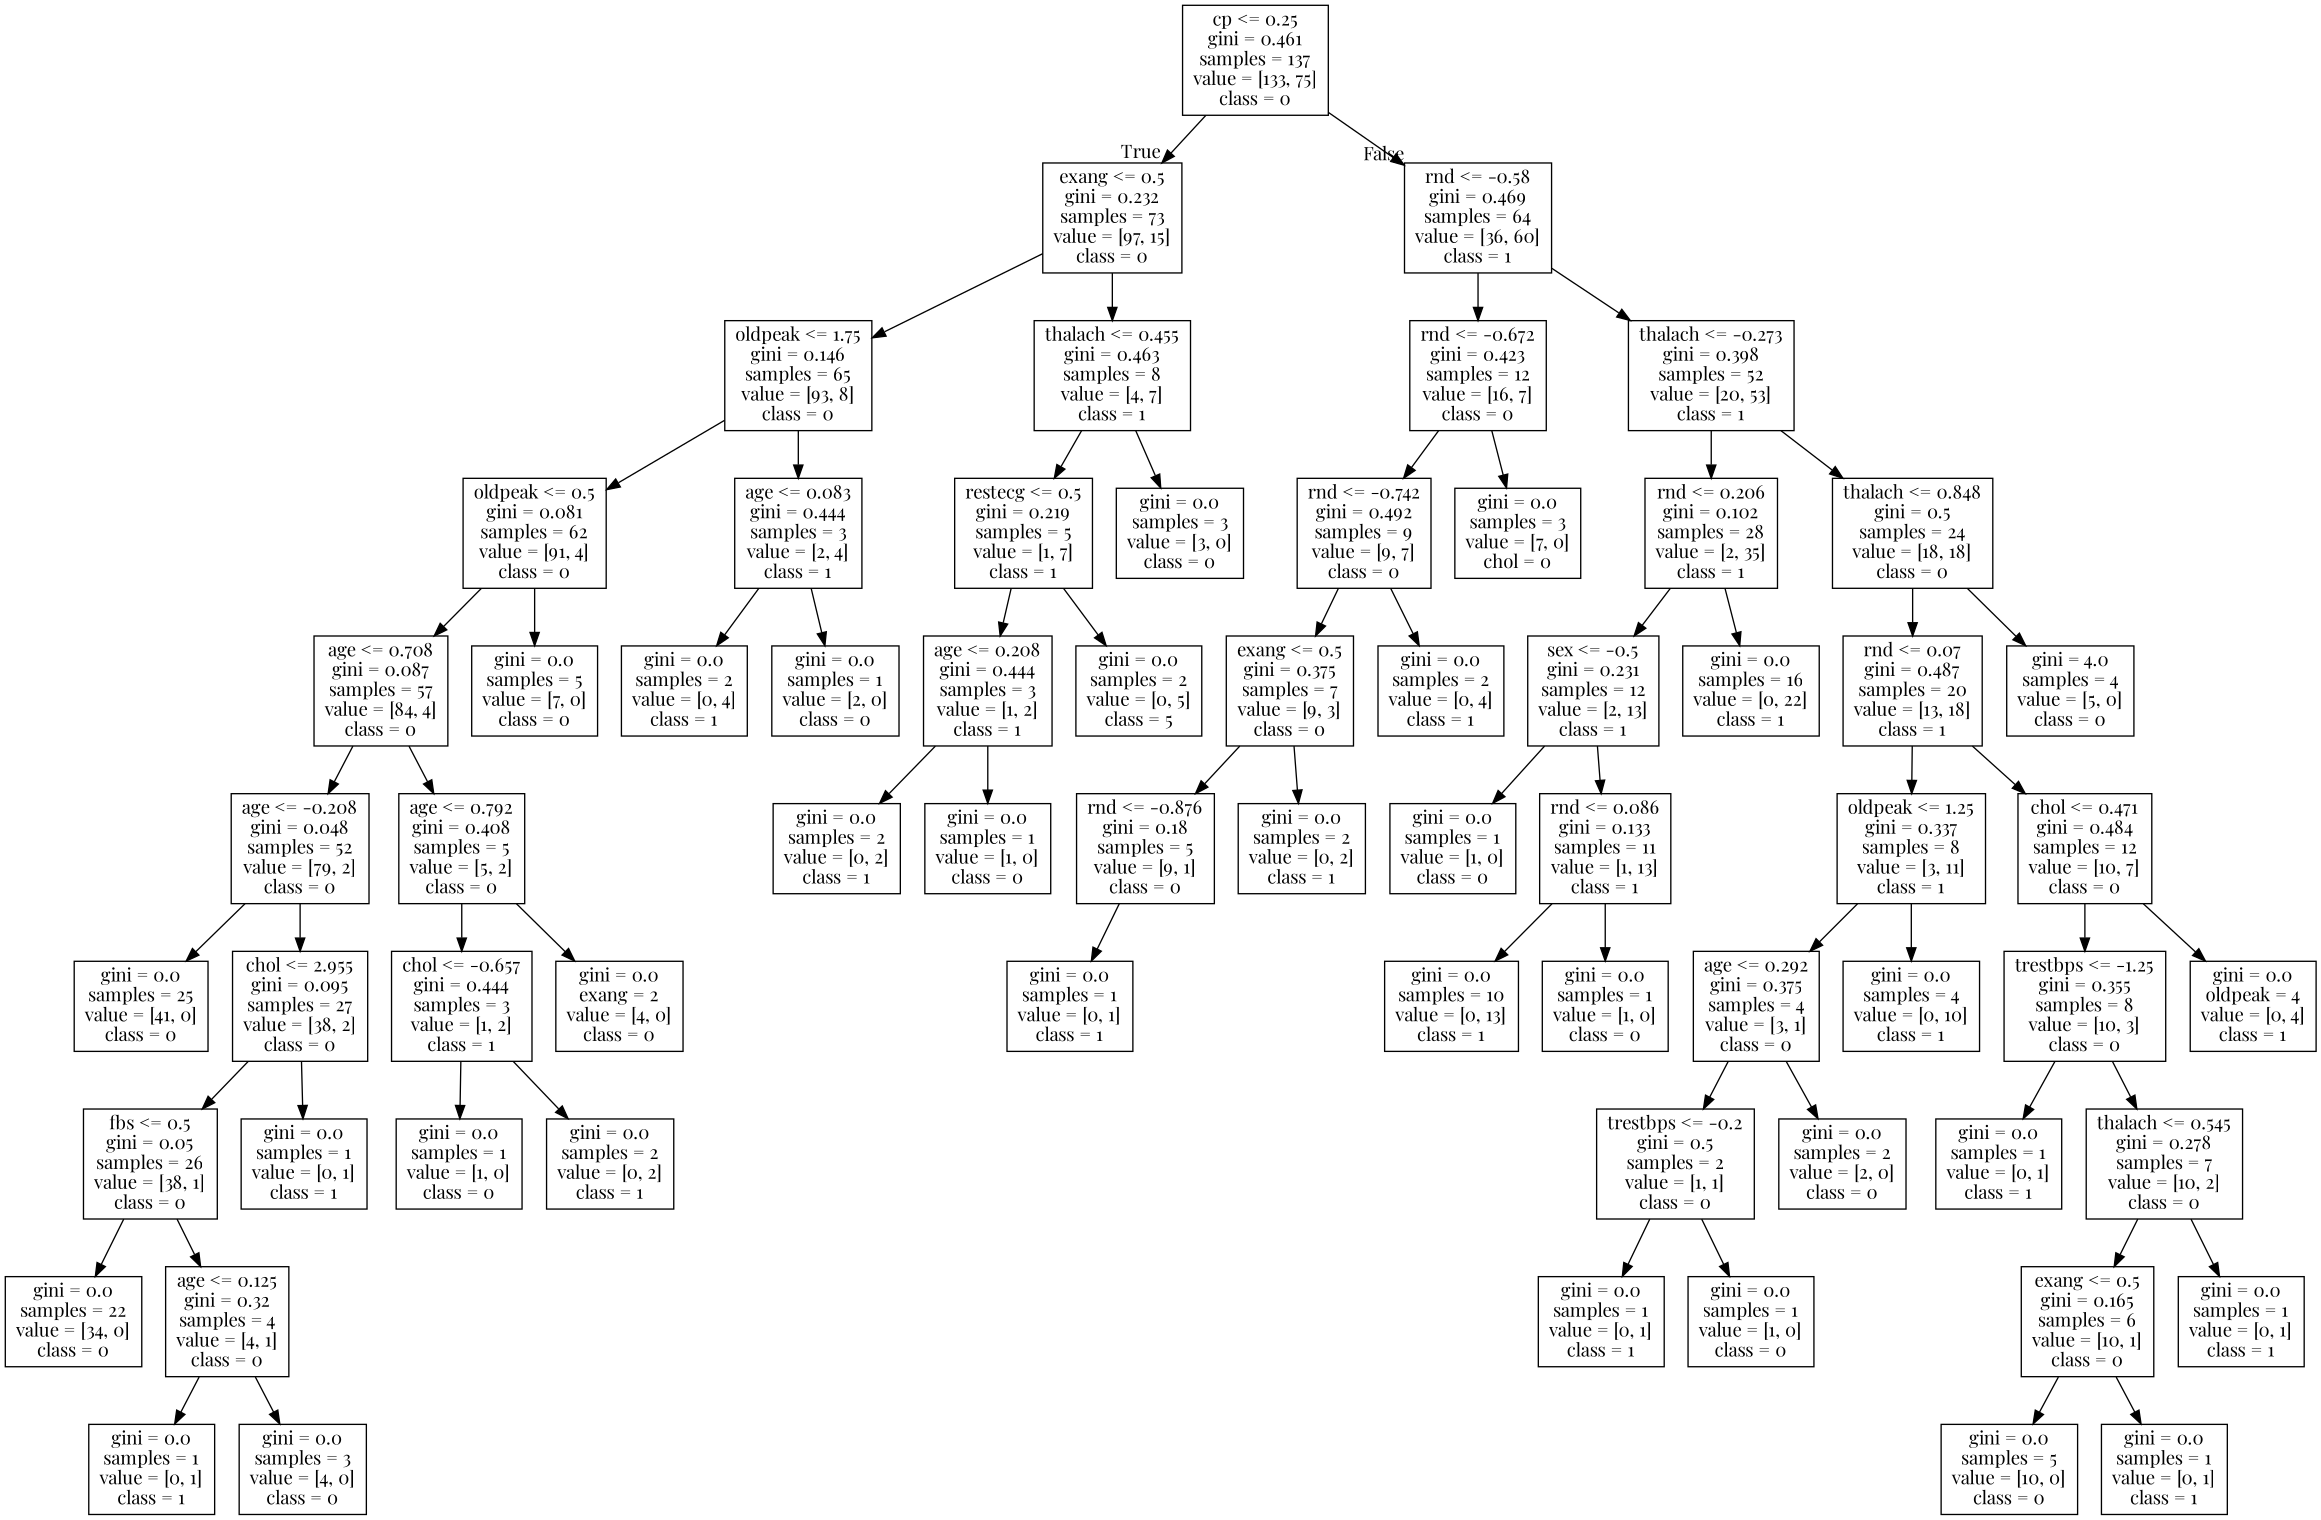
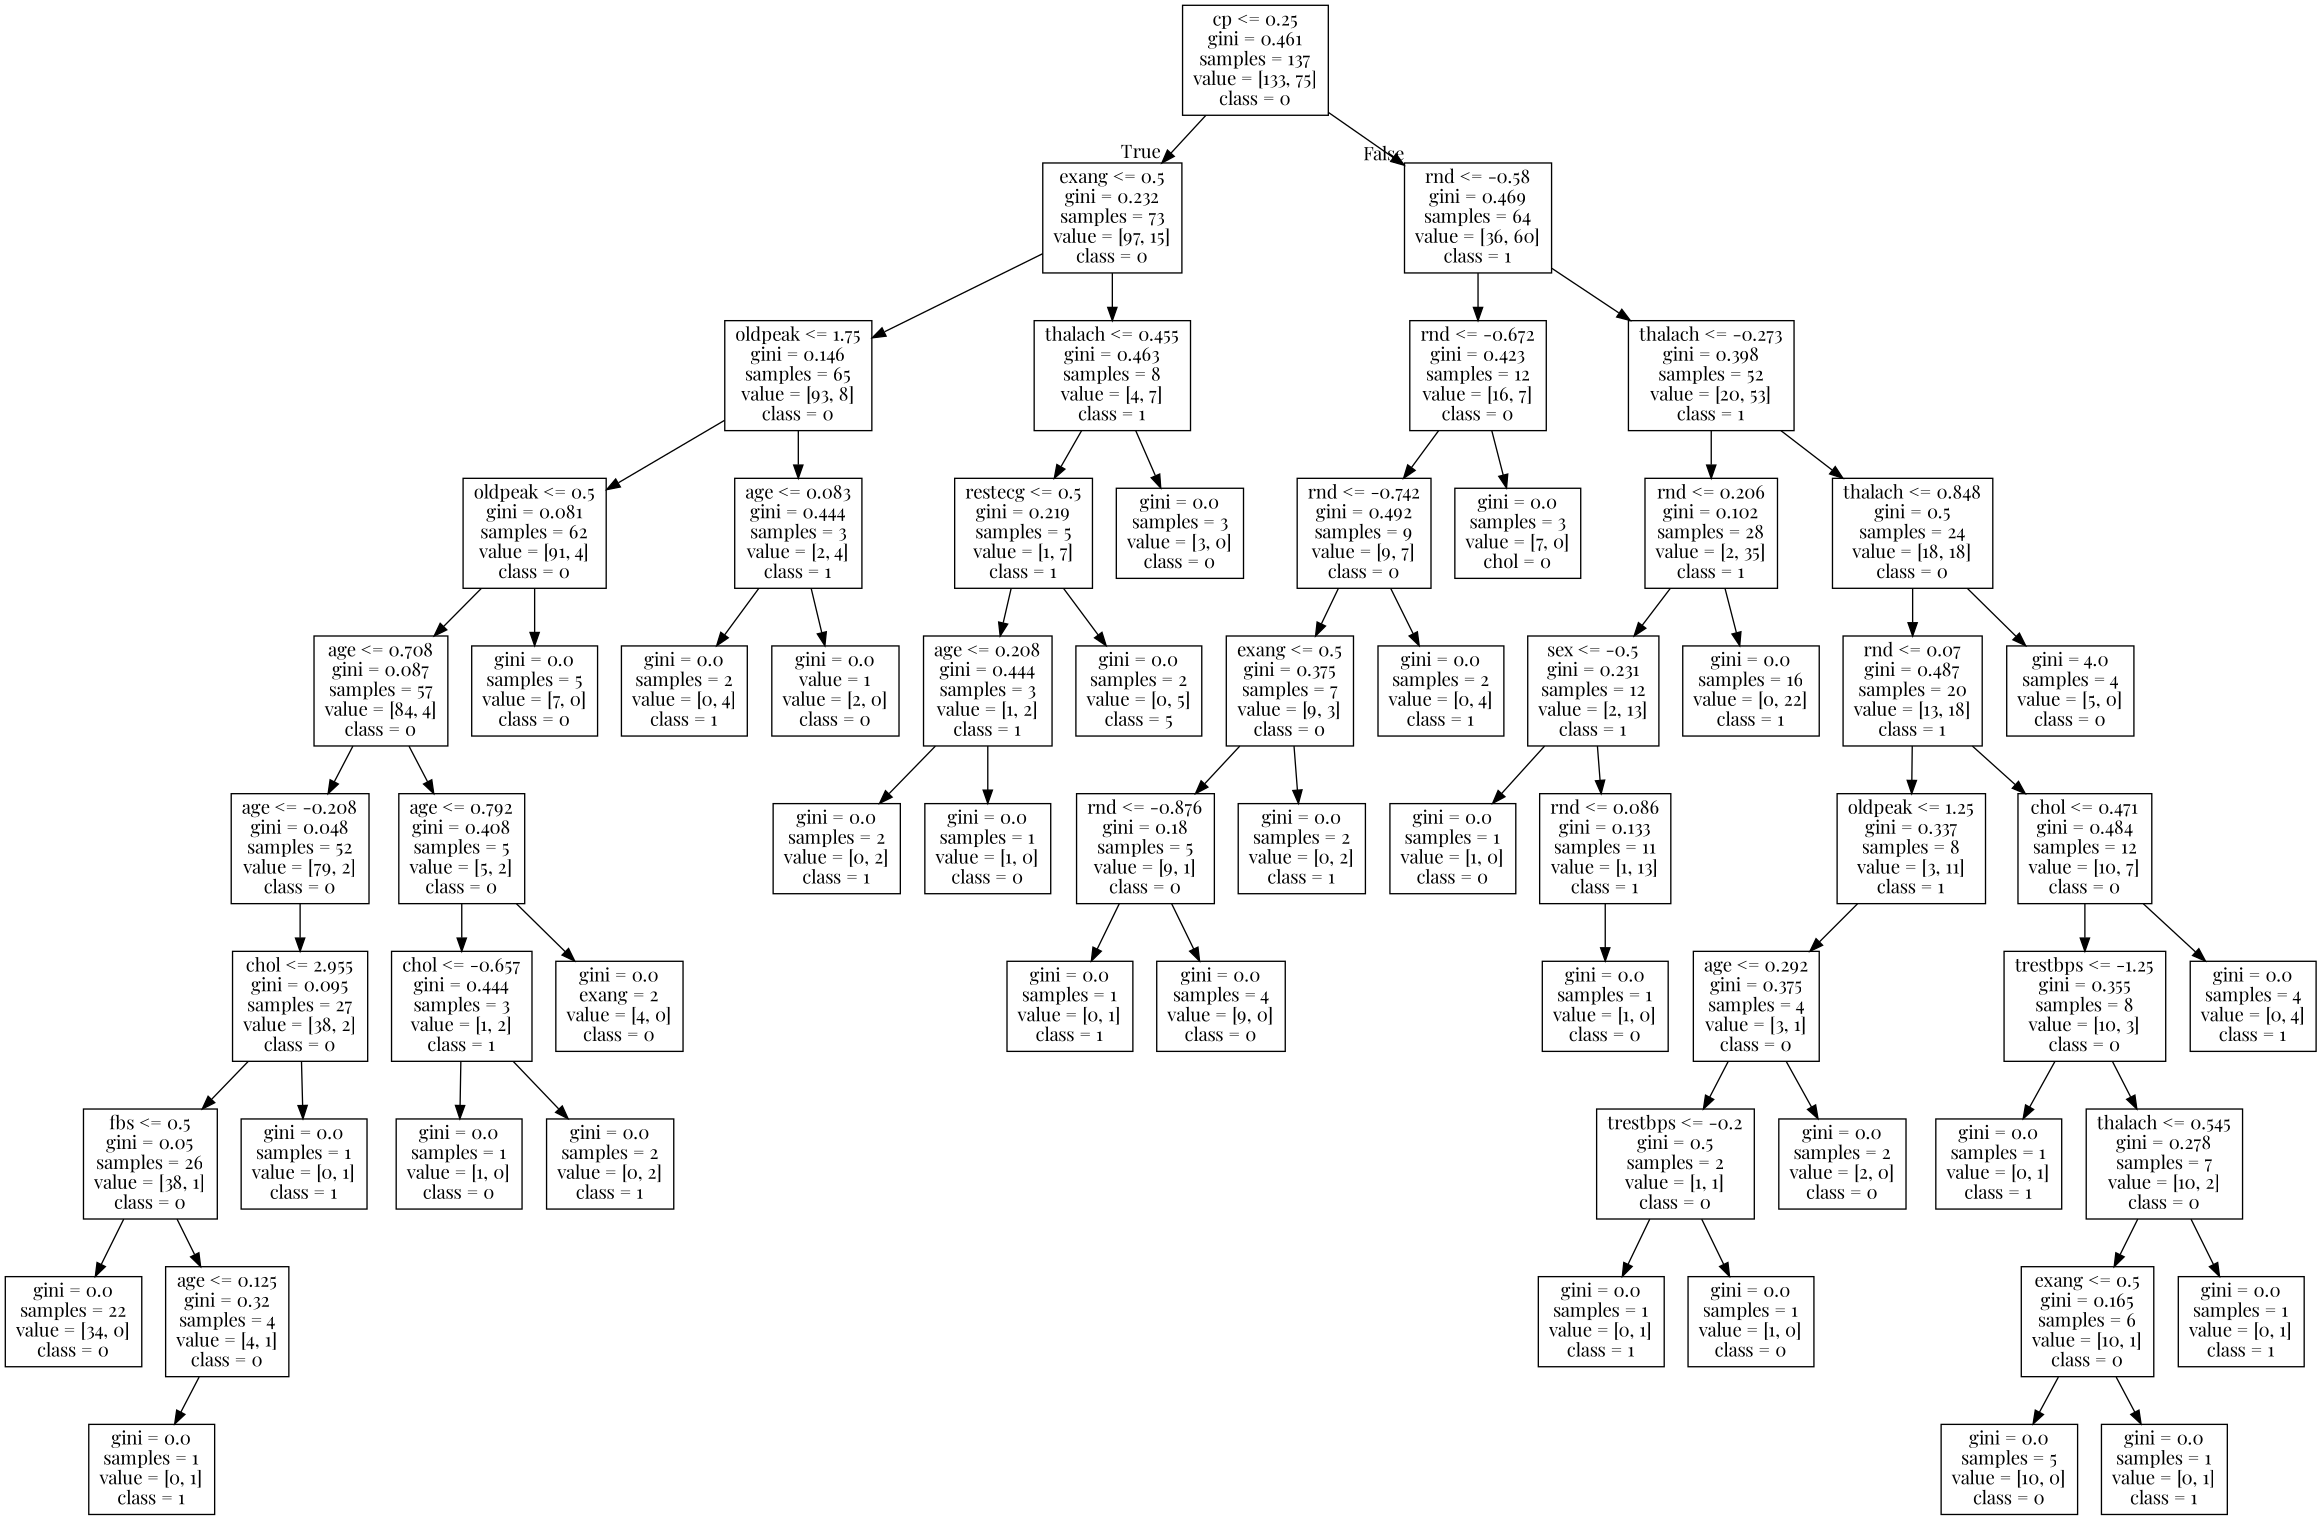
  digraph {
    fontname="Playfair Display"
    node [fontname="Playfair Display" shape=box]
    edge [fontname="Playfair Display"]
    n1 [label="cp <= 0.25\ngini = 0.461\nsamples = 137\nvalue = [133, 75]\nclass = 0"]
    n2 [label="exang <= 0.5\ngini = 0.232\nsamples = 73\nvalue = [97, 15]\nclass = 0"]
    n3 [label="rnd <= -0.58\ngini = 0.469\nsamples = 64\nvalue = [36, 60]\nclass = 1"]
    n4 [label="oldpeak <= 1.75\ngini = 0.146\nsamples = 65\nvalue = [93, 8]\nclass = 0"]
    n5 [label="thalach <= 0.455\ngini = 0.463\nsamples = 8\nvalue = [4, 7]\nclass = 1"]
    n6 [label="rnd <= -0.672\ngini = 0.423\nsamples = 12\nvalue = [16, 7]\nclass = 0"]
    n7 [label="thalach <= -0.273\ngini = 0.398\nsamples = 52\nvalue = [20, 53]\nclass = 1"]
    n8 [label="oldpeak <= 0.5\ngini = 0.081\nsamples = 62\nvalue = [91, 4]\nclass = 0"]
    n9 [label="age <= 0.083\ngini = 0.444\nsamples = 3\nvalue = [2, 4]\nclass = 1"]
    n10 [label="restecg <= 0.5\ngini = 0.219\nsamples = 5\nvalue = [1, 7]\nclass = 1"]
    n11 [label="gini = 0.0\nsamples = 3\nvalue = [3, 0]\nclass = 0"]
    n12 [label="age <= 0.708\ngini = 0.087\nsamples = 57\nvalue = [84, 4]\nclass = 0"]
    n13 [label="gini = 0.0\nsamples = 5\nvalue = [7, 0]\nclass = 0"]
    n14 [label="gini = 0.0\nsamples = 2\nvalue = [0, 4]\nclass = 1"]
-   n15 [label="gini = 0.0\nsamples = 1\nvalue = [2, 0]\nclass = 0"]
+   n15 [label="gini = 0.0\nvalue = 1\nvalue = [2, 0]\nclass = 0"]
    n16 [label="age <= -0.208\ngini = 0.048\nsamples = 52\nvalue = [79, 2]\nclass = 0"]
    n17 [label="age <= 0.792\ngini = 0.408\nsamples = 5\nvalue = [5, 2]\nclass = 0"]
-   n18 [label="gini = 0.0\nsamples = 25\nvalue = [41, 0]\nclass = 0"]
    n19 [label="chol <= 2.955\ngini = 0.095\nsamples = 27\nvalue = [38, 2]\nclass = 0"]
    n20 [label="chol <= -0.657\ngini = 0.444\nsamples = 3\nvalue = [1, 2]\nclass = 1"]
    n21 [label="gini = 0.0\nexang = 2\nvalue = [4, 0]\nclass = 0"]
    n22 [label="fbs <= 0.5\ngini = 0.05\nsamples = 26\nvalue = [38, 1]\nclass = 0"]
    n23 [label="gini = 0.0\nsamples = 1\nvalue = [0, 1]\nclass = 1"]
    n24 [label="gini = 0.0\nsamples = 22\nvalue = [34, 0]\nclass = 0"]
    n25 [label="age <= 0.125\ngini = 0.32\nsamples = 4\nvalue = [4, 1]\nclass = 0"]
    n26 [label="gini = 0.0\nsamples = 1\nvalue = [0, 1]\nclass = 1"]
-   n27 [label="gini = 0.0\nsamples = 3\nvalue = [4, 0]\nclass = 0"]
    n28 [label="gini = 0.0\nsamples = 1\nvalue = [1, 0]\nclass = 0"]
    n29 [label="gini = 0.0\nsamples = 2\nvalue = [0, 2]\nclass = 1"]
    n30 [label="age <= 0.208\ngini = 0.444\nsamples = 3\nvalue = [1, 2]\nclass = 1"]
    n31 [label="gini = 0.0\nsamples = 2\nvalue = [0, 5]\nclass = 5"]
    n32 [label="gini = 0.0\nsamples = 2\nvalue = [0, 2]\nclass = 1"]
    n33 [label="gini = 0.0\nsamples = 1\nvalue = [1, 0]\nclass = 0"]
    n34 [label="rnd <= -0.742\ngini = 0.492\nsamples = 9\nvalue = [9, 7]\nclass = 0"]
    n35 [label="gini = 0.0\nsamples = 3\nvalue = [7, 0]\nchol = 0"]
    n36 [label="rnd <= 0.206\ngini = 0.102\nsamples = 28\nvalue = [2, 35]\nclass = 1"]
    n37 [label="thalach <= 0.848\ngini = 0.5\nsamples = 24\nvalue = [18, 18]\nclass = 0"]
    n38 [label="exang <= 0.5\ngini = 0.375\nsamples = 7\nvalue = [9, 3]\nclass = 0"]
    n39 [label="gini = 0.0\nsamples = 2\nvalue = [0, 4]\nclass = 1"]
    n40 [label="rnd <= -0.876\ngini = 0.18\nsamples = 5\nvalue = [9, 1]\nclass = 0"]
    n41 [label="gini = 0.0\nsamples = 2\nvalue = [0, 2]\nclass = 1"]
    n42 [label="gini = 0.0\nsamples = 1\nvalue = [0, 1]\nclass = 1"]
+   n43 [label="gini = 0.0\nsamples = 4\nvalue = [9, 0]\nclass = 0"]
    n44 [label="sex <= -0.5\ngini = 0.231\nsamples = 12\nvalue = [2, 13]\nclass = 1"]
    n45 [label="gini = 0.0\nsamples = 16\nvalue = [0, 22]\nclass = 1"]
    n46 [label="rnd <= 0.07\ngini = 0.487\nsamples = 20\nvalue = [13, 18]\nclass = 1"]
    n47 [label="gini = 4.0\nsamples = 4\nvalue = [5, 0]\nclass = 0"]
    n48 [label="gini = 0.0\nsamples = 1\nvalue = [1, 0]\nclass = 0"]
    n49 [label="rnd <= 0.086\ngini = 0.133\nsamples = 11\nvalue = [1, 13]\nclass = 1"]
-   n50 [label="gini = 0.0\nsamples = 10\nvalue = [0, 13]\nclass = 1"]
    n51 [label="gini = 0.0\nsamples = 1\nvalue = [1, 0]\nclass = 0"]
    n52 [label="oldpeak <= 1.25\ngini = 0.337\nsamples = 8\nvalue = [3, 11]\nclass = 1"]
    n53 [label="chol <= 0.471\ngini = 0.484\nsamples = 12\nvalue = [10, 7]\nclass = 0"]
    n54 [label="age <= 0.292\ngini = 0.375\nsamples = 4\nvalue = [3, 1]\nclass = 0"]
-   n55 [label="gini = 0.0\nsamples = 4\nvalue = [0, 10]\nclass = 1"]
    n56 [label="trestbps <= -1.25\ngini = 0.355\nsamples = 8\nvalue = [10, 3]\nclass = 0"]
-   n57 [label="gini = 0.0\noldpeak = 4\nvalue = [0, 4]\nclass = 1"]
+   n57 [label="gini = 0.0\nsamples = 4\nvalue = [0, 4]\nclass = 1"]
    n58 [label="trestbps <= -0.2\ngini = 0.5\nsamples = 2\nvalue = [1, 1]\nclass = 0"]
    n59 [label="gini = 0.0\nsamples = 2\nvalue = [2, 0]\nclass = 0"]
    n60 [label="gini = 0.0\nsamples = 1\nvalue = [0, 1]\nclass = 1"]
    n61 [label="gini = 0.0\nsamples = 1\nvalue = [1, 0]\nclass = 0"]
    n62 [label="gini = 0.0\nsamples = 1\nvalue = [0, 1]\nclass = 1"]
    n63 [label="thalach <= 0.545\ngini = 0.278\nsamples = 7\nvalue = [10, 2]\nclass = 0"]
    n64 [label="exang <= 0.5\ngini = 0.165\nsamples = 6\nvalue = [10, 1]\nclass = 0"]
    n65 [label="gini = 0.0\nsamples = 1\nvalue = [0, 1]\nclass = 1"]
    n66 [label="gini = 0.0\nsamples = 5\nvalue = [10, 0]\nclass = 0"]
    n67 [label="gini = 0.0\nsamples = 1\nvalue = [0, 1]\nclass = 1"]
    n1 -> n2 [headlabel=True labelangle=45 labeldistance=2.5]
    n1 -> n3 [headlabel=False labelangle=-45 labeldistance=2.5]
    n2 -> n4
    n2 -> n5
    n3 -> n6
    n3 -> n7
    n4 -> n8
    n4 -> n9
    n5 -> n10
    n5 -> n11
    n6 -> n34
    n6 -> n35
    n7 -> n36
    n7 -> n37
    n8 -> n12
    n8 -> n13
    n9 -> n14
    n9 -> n15
    n10 -> n30
    n10 -> n31
    n12 -> n16
    n12 -> n17
-   n16 -> n18
    n16 -> n19
    n17 -> n20
    n17 -> n21
    n19 -> n22
    n19 -> n23
    n20 -> n28
    n20 -> n29
    n22 -> n24
    n22 -> n25
    n25 -> n26
-   n25 -> n27
    n30 -> n32
    n30 -> n33
    n34 -> n38
    n34 -> n39
    n36 -> n44
    n36 -> n45
    n37 -> n46
    n37 -> n47
    n38 -> n40
    n38 -> n41
    n40 -> n42
+   n40 -> n43
    n44 -> n48
    n44 -> n49
    n46 -> n52
    n46 -> n53
-   n49 -> n50
    n49 -> n51
    n52 -> n54
-   n52 -> n55
    n53 -> n56
    n53 -> n57
    n54 -> n58
    n54 -> n59
    n56 -> n62
    n56 -> n63
    n58 -> n60
    n58 -> n61
    n63 -> n64
    n63 -> n65
    n64 -> n66
    n64 -> n67
  }
